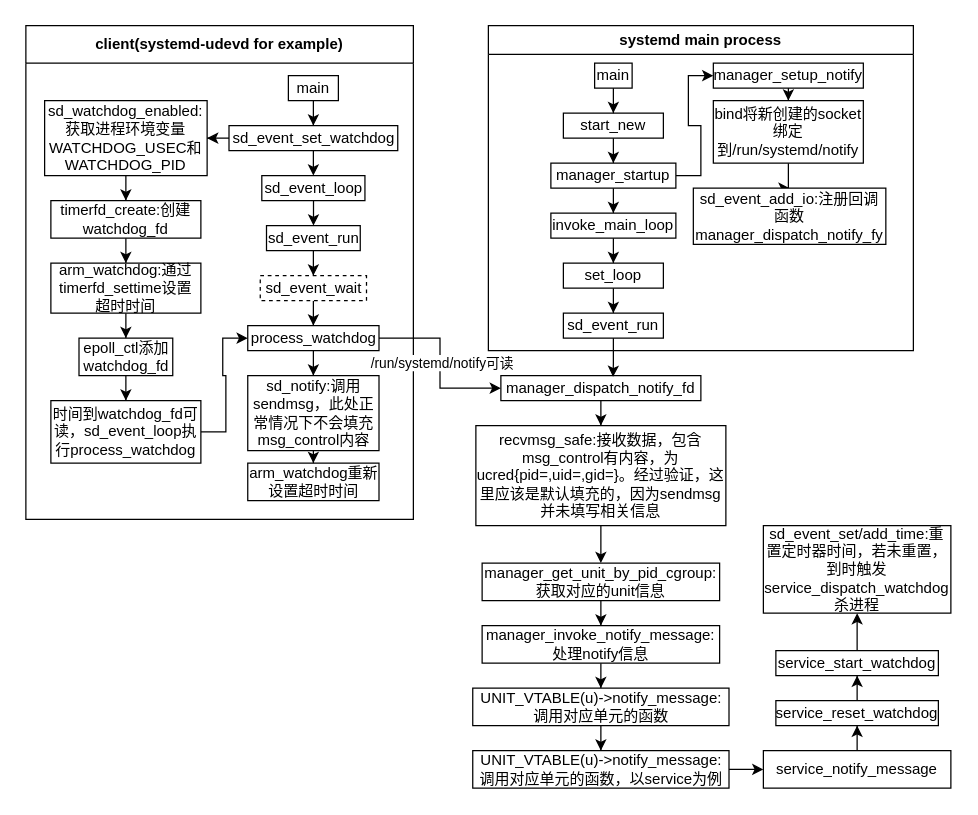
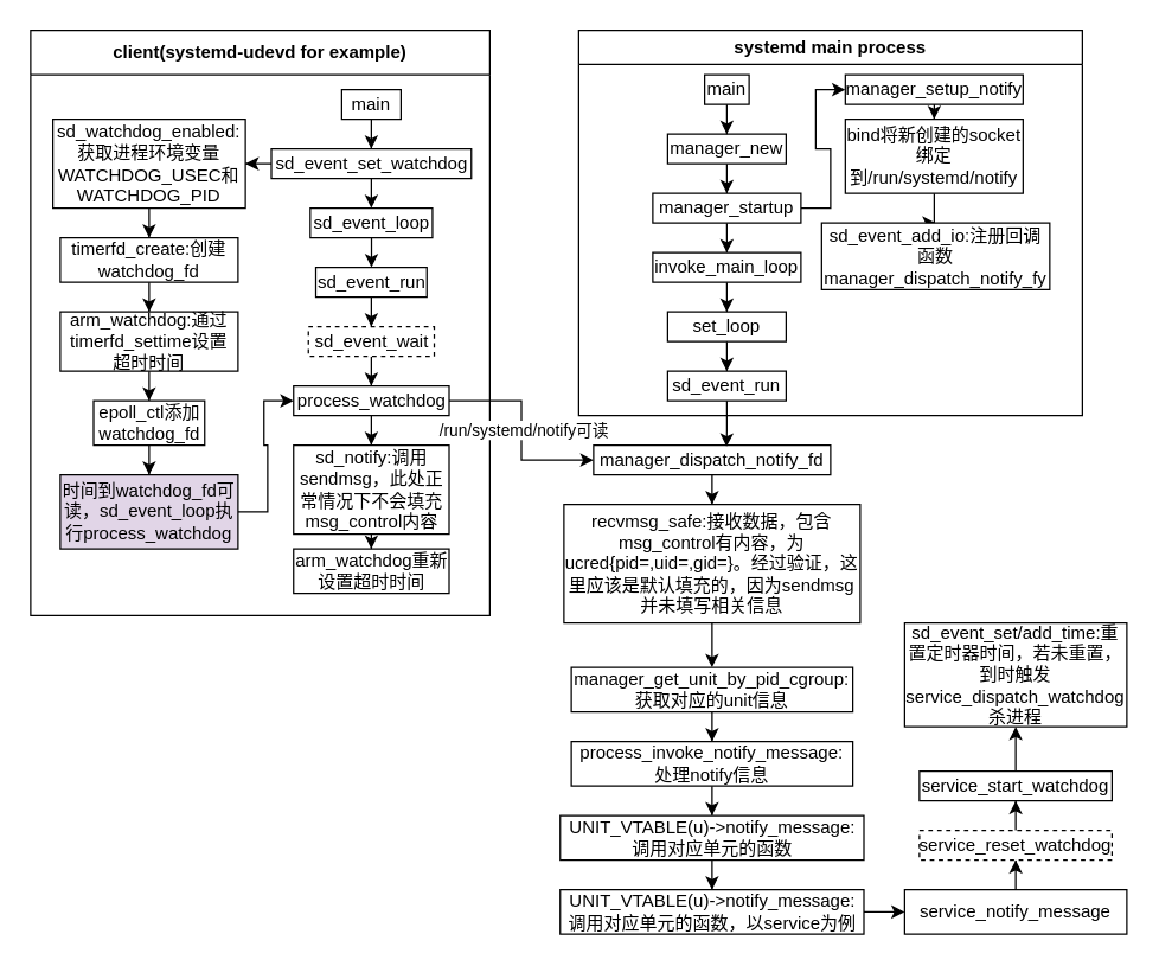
  <mxCell id="0" />
  <mxCell id="1" parent="0" />
  <mxCell id="2" value="systemd main process" style="swimlane;whiteSpace=wrap;html=1;" vertex="1" parent="1"><mxGeometry x="390" y="20" width="340" height="260" as="geometry"><mxRectangle x="310" y="-50" width="170" height="30" as="alternateBounds" /></mxGeometry></mxCell>
  <mxCell id="3" value="main" style="whiteSpace=wrap;html=1;" vertex="1" parent="2"><mxGeometry x="85" y="30" width="30" height="20" as="geometry" /></mxCell>
  <mxCell id="4" style="edgeStyle=orthogonalEdgeStyle;rounded=0;orthogonalLoop=1;jettySize=auto;html=1;entryX=0.5;entryY=0;entryDx=0;entryDy=0;" edge="1" parent="2" source="5" target="9"><mxGeometry relative="1" as="geometry" /></mxCell>
- <mxCell id="5" value="start_new" style="whiteSpace=wrap;html=1;" vertex="1" parent="2"><mxGeometry x="60" y="70" width="80" height="20" as="geometry" /></mxCell>
+ <mxCell id="5" value="manager_new" style="whiteSpace=wrap;html=1;" vertex="1" parent="2"><mxGeometry x="60" y="70" width="80" height="20" as="geometry" /></mxCell>
  <mxCell id="6" style="edgeStyle=orthogonalEdgeStyle;rounded=0;orthogonalLoop=1;jettySize=auto;html=1;entryX=0.5;entryY=0;entryDx=0;entryDy=0;" edge="1" parent="2" source="3" target="5"><mxGeometry relative="1" as="geometry" /></mxCell>
  <mxCell id="7" value="" style="edgeStyle=orthogonalEdgeStyle;rounded=0;orthogonalLoop=1;jettySize=auto;html=1;" edge="1" parent="2" source="9" target="11"><mxGeometry relative="1" as="geometry" /></mxCell>
  <mxCell id="8" style="edgeStyle=orthogonalEdgeStyle;rounded=0;orthogonalLoop=1;jettySize=auto;html=1;entryX=0;entryY=0.5;entryDx=0;entryDy=0;" edge="1" parent="2" source="9" target="16"><mxGeometry relative="1" as="geometry" /></mxCell>
  <mxCell id="9" value="manager_startup" style="whiteSpace=wrap;html=1;" vertex="1" parent="2"><mxGeometry x="50" y="110" width="100" height="20" as="geometry" /></mxCell>
  <mxCell id="10" value="" style="edgeStyle=orthogonalEdgeStyle;rounded=0;orthogonalLoop=1;jettySize=auto;html=1;" edge="1" parent="2" source="11" target="13"><mxGeometry relative="1" as="geometry" /></mxCell>
  <mxCell id="11" value="invoke_main_loop" style="whiteSpace=wrap;html=1;" vertex="1" parent="2"><mxGeometry x="50" y="150" width="100" height="20" as="geometry" /></mxCell>
  <mxCell id="12" value="" style="edgeStyle=orthogonalEdgeStyle;rounded=0;orthogonalLoop=1;jettySize=auto;html=1;" edge="1" parent="2" source="13" target="14"><mxGeometry relative="1" as="geometry" /></mxCell>
  <mxCell id="13" value="set_loop" style="whiteSpace=wrap;html=1;" vertex="1" parent="2"><mxGeometry x="60" y="190" width="80" height="20" as="geometry" /></mxCell>
  <mxCell id="14" value="sd_event_run" style="whiteSpace=wrap;html=1;" vertex="1" parent="2"><mxGeometry x="60" y="230" width="80" height="20" as="geometry" /></mxCell>
  <mxCell id="15" value="" style="edgeStyle=orthogonalEdgeStyle;rounded=0;orthogonalLoop=1;jettySize=auto;html=1;" edge="1" parent="2" source="16" target="18"><mxGeometry relative="1" as="geometry" /></mxCell>
  <mxCell id="16" value="manager_setup_notify" style="whiteSpace=wrap;html=1;" vertex="1" parent="2"><mxGeometry x="179.97" y="30" width="120" height="20" as="geometry" /></mxCell>
  <mxCell id="17" value="" style="edgeStyle=orthogonalEdgeStyle;rounded=0;orthogonalLoop=1;jettySize=auto;html=1;" edge="1" parent="2" source="18" target="19"><mxGeometry relative="1" as="geometry" /></mxCell>
  <mxCell id="18" value="bind将新创建的socket绑定到/run/systemd/notify" style="whiteSpace=wrap;html=1;" vertex="1" parent="2"><mxGeometry x="179.97" y="60" width="120" height="50" as="geometry" /></mxCell>
  <mxCell id="19" value="sd_event_add_io:注册回调函数&lt;br&gt;manager_dispatch_notify_fy" style="whiteSpace=wrap;html=1;" vertex="1" parent="2"><mxGeometry x="163.97" y="130" width="154" height="45" as="geometry" /></mxCell>
  <mxCell id="20" value="" style="edgeStyle=orthogonalEdgeStyle;rounded=0;orthogonalLoop=1;jettySize=auto;html=1;" edge="1" parent="1" source="21" target="53"><mxGeometry relative="1" as="geometry" /></mxCell>
  <mxCell id="21" value="manager_dispatch_notify_fd" style="rounded=0;whiteSpace=wrap;html=1;" vertex="1" parent="1"><mxGeometry x="400" y="300" width="160" height="20" as="geometry" /></mxCell>
  <mxCell id="22" style="edgeStyle=orthogonalEdgeStyle;rounded=0;orthogonalLoop=1;jettySize=auto;html=1;entryX=0.561;entryY=0.048;entryDx=0;entryDy=0;entryPerimeter=0;" edge="1" parent="1" source="14" target="21"><mxGeometry relative="1" as="geometry" /></mxCell>
  <mxCell id="23" value="client(systemd-udevd for example)" style="swimlane;whiteSpace=wrap;html=1;startSize=30;" vertex="1" parent="1"><mxGeometry x="20" y="20" width="310" height="395" as="geometry"><mxRectangle x="100" y="-50" width="240" height="30" as="alternateBounds" /></mxGeometry></mxCell>
  <mxCell id="24" style="edgeStyle=orthogonalEdgeStyle;rounded=0;orthogonalLoop=1;jettySize=auto;html=1;entryX=0.5;entryY=0;entryDx=0;entryDy=0;" edge="1" parent="23" source="25" target="28"><mxGeometry relative="1" as="geometry" /></mxCell>
  <mxCell id="25" value="main" style="whiteSpace=wrap;html=1;" vertex="1" parent="23"><mxGeometry x="210" y="40" width="40" height="20" as="geometry" /></mxCell>
  <mxCell id="26" value="" style="edgeStyle=orthogonalEdgeStyle;rounded=0;orthogonalLoop=1;jettySize=auto;html=1;" edge="1" parent="23" source="28" target="30"><mxGeometry relative="1" as="geometry" /></mxCell>
  <mxCell id="27" value="" style="edgeStyle=orthogonalEdgeStyle;rounded=0;orthogonalLoop=1;jettySize=auto;html=1;" edge="1" parent="23" source="28" target="41"><mxGeometry relative="1" as="geometry" /></mxCell>
  <mxCell id="28" value="sd_event_set_watchdog" style="whiteSpace=wrap;html=1;" vertex="1" parent="23"><mxGeometry x="162.5" y="80" width="135" height="20" as="geometry" /></mxCell>
  <mxCell id="29" value="" style="edgeStyle=orthogonalEdgeStyle;rounded=0;orthogonalLoop=1;jettySize=auto;html=1;" edge="1" parent="23" source="30" target="32"><mxGeometry relative="1" as="geometry" /></mxCell>
  <mxCell id="30" value="sd_event_loop" style="whiteSpace=wrap;html=1;" vertex="1" parent="23"><mxGeometry x="188.75" y="120" width="82.5" height="20" as="geometry" /></mxCell>
  <mxCell id="31" value="" style="edgeStyle=orthogonalEdgeStyle;rounded=0;orthogonalLoop=1;jettySize=auto;html=1;" edge="1" parent="23" source="32" target="34"><mxGeometry relative="1" as="geometry" /></mxCell>
  <mxCell id="32" value="sd_event_run" style="whiteSpace=wrap;html=1;" vertex="1" parent="23"><mxGeometry x="192.5" y="160" width="75" height="20" as="geometry" /></mxCell>
  <mxCell id="33" value="" style="edgeStyle=orthogonalEdgeStyle;rounded=0;orthogonalLoop=1;jettySize=auto;html=1;" edge="1" parent="23" source="34" target="36"><mxGeometry relative="1" as="geometry" /></mxCell>
  <mxCell id="34" value="sd_event_wait" style="whiteSpace=wrap;html=1;dashed=1;" vertex="1" parent="23"><mxGeometry x="187.5" y="200" width="85" height="20" as="geometry" /></mxCell>
  <mxCell id="35" value="" style="edgeStyle=orthogonalEdgeStyle;rounded=0;orthogonalLoop=1;jettySize=auto;html=1;" edge="1" parent="23" source="36" target="38"><mxGeometry relative="1" as="geometry" /></mxCell>
  <mxCell id="36" value="process_watchdog" style="whiteSpace=wrap;html=1;" vertex="1" parent="23"><mxGeometry x="177.5" y="240" width="105" height="20" as="geometry" /></mxCell>
  <mxCell id="37" value="" style="edgeStyle=orthogonalEdgeStyle;rounded=0;orthogonalLoop=1;jettySize=auto;html=1;" edge="1" parent="23" source="38" target="39"><mxGeometry relative="1" as="geometry" /></mxCell>
  <mxCell id="38" value="sd_notify:调用sendmsg，此处正常情况下不会填充msg_control内容" style="whiteSpace=wrap;html=1;" vertex="1" parent="23"><mxGeometry x="177.5" y="280" width="105" height="60" as="geometry" /></mxCell>
  <mxCell id="39" value="arm_watchdog重新设置超时时间" style="whiteSpace=wrap;html=1;" vertex="1" parent="23"><mxGeometry x="177.5" y="350" width="105" height="30" as="geometry" /></mxCell>
  <mxCell id="40" value="" style="edgeStyle=orthogonalEdgeStyle;rounded=0;orthogonalLoop=1;jettySize=auto;html=1;" edge="1" parent="23" source="41" target="43"><mxGeometry relative="1" as="geometry" /></mxCell>
  <mxCell id="41" value="sd_watchdog_enabled:获取进程环境变量WATCHDOG_USEC和WATCHDOG_PID" style="whiteSpace=wrap;html=1;" vertex="1" parent="23"><mxGeometry x="15" y="60" width="130" height="60" as="geometry" /></mxCell>
  <mxCell id="42" value="" style="edgeStyle=orthogonalEdgeStyle;rounded=0;orthogonalLoop=1;jettySize=auto;html=1;" edge="1" parent="23" source="43" target="45"><mxGeometry relative="1" as="geometry" /></mxCell>
  <mxCell id="43" value="timerfd_create:创建watchdog_fd" style="whiteSpace=wrap;html=1;" vertex="1" parent="23"><mxGeometry x="20" y="140" width="120" height="30" as="geometry" /></mxCell>
  <mxCell id="44" value="" style="edgeStyle=orthogonalEdgeStyle;rounded=0;orthogonalLoop=1;jettySize=auto;html=1;" edge="1" parent="23" source="45" target="47"><mxGeometry relative="1" as="geometry" /></mxCell>
  <mxCell id="45" value="arm_watchdog:通过timerfd_settime设置超时时间" style="whiteSpace=wrap;html=1;" vertex="1" parent="23"><mxGeometry x="20" y="190" width="120" height="40" as="geometry" /></mxCell>
  <mxCell id="46" value="" style="edgeStyle=orthogonalEdgeStyle;rounded=0;orthogonalLoop=1;jettySize=auto;html=1;" edge="1" parent="23" source="47" target="49"><mxGeometry relative="1" as="geometry" /></mxCell>
  <mxCell id="47" value="epoll_ctl添加watchdog_fd" style="whiteSpace=wrap;html=1;" vertex="1" parent="23"><mxGeometry x="42.5" y="250" width="75" height="30" as="geometry" /></mxCell>
  <mxCell id="48" style="edgeStyle=orthogonalEdgeStyle;rounded=0;orthogonalLoop=1;jettySize=auto;html=1;entryX=0;entryY=0.5;entryDx=0;entryDy=0;" edge="1" parent="23" source="49" target="36"><mxGeometry relative="1" as="geometry" /></mxCell>
- <mxCell id="49" value="时间到watchdog_fd可读，sd_event_loop执行process_watchdog" style="whiteSpace=wrap;html=1;" vertex="1" parent="23"><mxGeometry x="20" y="300" width="120" height="50" as="geometry" /></mxCell>
+ <mxCell id="49" value="时间到watchdog_fd可读，sd_event_loop执行process_watchdog" style="whiteSpace=wrap;html=1;fillColor=#e1d5e7;" vertex="1" parent="23"><mxGeometry x="20" y="300" width="120" height="50" as="geometry" /></mxCell>
  <mxCell id="50" style="edgeStyle=orthogonalEdgeStyle;rounded=0;orthogonalLoop=1;jettySize=auto;html=1;entryX=0;entryY=0.5;entryDx=0;entryDy=0;" edge="1" parent="1" source="36" target="21"><mxGeometry relative="1" as="geometry" /></mxCell>
  <mxCell id="51" value="/run/systemd/notify可读" style="edgeLabel;html=1;align=center;verticalAlign=middle;resizable=0;points=[];" vertex="1" connectable="0" parent="50"><mxGeometry x="-0.013" y="1" relative="1" as="geometry"><mxPoint as="offset" /></mxGeometry></mxCell>
  <mxCell id="52" value="" style="edgeStyle=orthogonalEdgeStyle;rounded=0;orthogonalLoop=1;jettySize=auto;html=1;" edge="1" parent="1" source="53" target="55"><mxGeometry relative="1" as="geometry" /></mxCell>
  <mxCell id="53" value="recvmsg_safe:接收数据，包含msg_control有内容，为ucred{pid=,uid=,gid=}。经过验证，这里应该是默认填充的，因为sendmsg并未填写相关信息" style="rounded=0;whiteSpace=wrap;html=1;" vertex="1" parent="1"><mxGeometry x="380" y="340" width="200" height="80" as="geometry" /></mxCell>
  <mxCell id="54" value="" style="edgeStyle=orthogonalEdgeStyle;rounded=0;orthogonalLoop=1;jettySize=auto;html=1;" edge="1" parent="1" source="55" target="57"><mxGeometry relative="1" as="geometry" /></mxCell>
  <mxCell id="55" value="manager_get_unit_by_pid_cgroup:获取对应的unit信息" style="rounded=0;whiteSpace=wrap;html=1;" vertex="1" parent="1"><mxGeometry x="385" y="450" width="190" height="30" as="geometry" /></mxCell>
  <mxCell id="56" value="" style="edgeStyle=orthogonalEdgeStyle;rounded=0;orthogonalLoop=1;jettySize=auto;html=1;" edge="1" parent="1" source="57" target="59"><mxGeometry relative="1" as="geometry" /></mxCell>
- <mxCell id="57" value="manager_invoke_notify_message:处理notify信息" style="rounded=0;whiteSpace=wrap;html=1;" vertex="1" parent="1"><mxGeometry x="385" y="500" width="190" height="30" as="geometry" /></mxCell>
+ <mxCell id="57" value="process_invoke_notify_message:处理notify信息" style="rounded=0;whiteSpace=wrap;html=1;" vertex="1" parent="1"><mxGeometry x="385" y="500" width="190" height="30" as="geometry" /></mxCell>
  <mxCell id="58" value="" style="edgeStyle=orthogonalEdgeStyle;rounded=0;orthogonalLoop=1;jettySize=auto;html=1;" edge="1" parent="1" source="59" target="61"><mxGeometry relative="1" as="geometry" /></mxCell>
  <mxCell id="59" value="UNIT_VTABLE(u)-&amp;gt;notify_message:调用对应单元的函数" style="rounded=0;whiteSpace=wrap;html=1;" vertex="1" parent="1"><mxGeometry x="377.5" y="550" width="205" height="30" as="geometry" /></mxCell>
  <mxCell id="60" value="" style="edgeStyle=orthogonalEdgeStyle;rounded=0;orthogonalLoop=1;jettySize=auto;html=1;" edge="1" parent="1" source="61" target="63"><mxGeometry relative="1" as="geometry" /></mxCell>
  <mxCell id="61" value="UNIT_VTABLE(u)-&amp;gt;notify_message:调用对应单元的函数，以service为例" style="rounded=0;whiteSpace=wrap;html=1;" vertex="1" parent="1"><mxGeometry x="377.5" y="600" width="205" height="30" as="geometry" /></mxCell>
  <mxCell id="62" value="" style="edgeStyle=orthogonalEdgeStyle;rounded=0;orthogonalLoop=1;jettySize=auto;html=1;" edge="1" parent="1" source="63" target="65"><mxGeometry relative="1" as="geometry" /></mxCell>
  <mxCell id="63" value="service_notify_message" style="rounded=0;whiteSpace=wrap;html=1;" vertex="1" parent="1"><mxGeometry x="610" y="600" width="150" height="30" as="geometry" /></mxCell>
  <mxCell id="64" value="" style="edgeStyle=orthogonalEdgeStyle;rounded=0;orthogonalLoop=1;jettySize=auto;html=1;" edge="1" parent="1" source="65" target="67"><mxGeometry relative="1" as="geometry" /></mxCell>
- <mxCell id="65" value="service_reset_watchdog" style="rounded=0;whiteSpace=wrap;html=1;" vertex="1" parent="1"><mxGeometry x="620" y="560" width="130" height="20" as="geometry" /></mxCell>
+ <mxCell id="65" value="service_reset_watchdog" style="rounded=0;whiteSpace=wrap;html=1;dashed=1;" vertex="1" parent="1"><mxGeometry x="620" y="560" width="130" height="20" as="geometry" /></mxCell>
  <mxCell id="66" style="edgeStyle=orthogonalEdgeStyle;rounded=0;orthogonalLoop=1;jettySize=auto;html=1;entryX=0.5;entryY=1;entryDx=0;entryDy=0;" edge="1" parent="1" source="67" target="68"><mxGeometry relative="1" as="geometry" /></mxCell>
  <mxCell id="67" value="service_start_watchdog" style="rounded=0;whiteSpace=wrap;html=1;" vertex="1" parent="1"><mxGeometry x="620" y="520" width="130" height="20" as="geometry" /></mxCell>
  <mxCell id="68" value="sd_event_set/add_time:重置定时器时间，若未重置，到时触发service_dispatch_watchdog 杀进程" style="whiteSpace=wrap;html=1;rounded=0;" vertex="1" parent="1"><mxGeometry x="610" y="420" width="150" height="70" as="geometry" /></mxCell>
